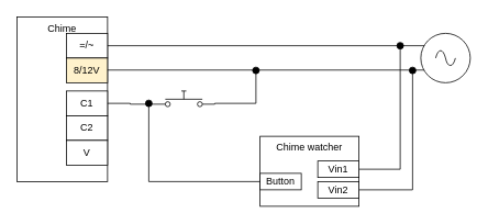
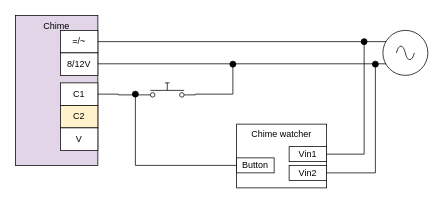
  <mxCell id="0" />
  <mxCell id="1" parent="0" />
- <mxCell id="2" value="Chime" style="rounded=0;whiteSpace=wrap;html=1;verticalAlign=top;" vertex="1" parent="1"><mxGeometry x="20" y="20" width="110" height="200" as="geometry" /></mxCell>
+ <mxCell id="2" value="Chime" style="rounded=0;whiteSpace=wrap;html=1;verticalAlign=top;fillColor=#e1d5e7;" vertex="1" parent="1"><mxGeometry x="20" y="20" width="110" height="200" as="geometry" /></mxCell>
  <mxCell id="3" value="=/~" style="rounded=0;whiteSpace=wrap;html=1;" vertex="1" parent="1"><mxGeometry x="80" y="40" width="50" height="30" as="geometry" /></mxCell>
- <mxCell id="4" value="8/12V" style="rounded=0;whiteSpace=wrap;html=1;fillColor=#fff2cc;" vertex="1" parent="1"><mxGeometry x="80" y="70" width="50" height="30" as="geometry" /></mxCell>
+ <mxCell id="4" value="8/12V" style="rounded=0;whiteSpace=wrap;html=1;" vertex="1" parent="1"><mxGeometry x="80" y="70" width="50" height="30" as="geometry" /></mxCell>
  <mxCell id="5" value="C1" style="rounded=0;whiteSpace=wrap;html=1;" vertex="1" parent="1"><mxGeometry x="80" y="110" width="50" height="30" as="geometry" /></mxCell>
- <mxCell id="6" value="C2" style="rounded=0;whiteSpace=wrap;html=1;" vertex="1" parent="1"><mxGeometry x="80" y="140" width="50" height="30" as="geometry" /></mxCell>
+ <mxCell id="6" value="C2" style="rounded=0;whiteSpace=wrap;html=1;fillColor=#fff2cc;" vertex="1" parent="1"><mxGeometry x="80" y="140" width="50" height="30" as="geometry" /></mxCell>
  <mxCell id="7" value="V" style="rounded=0;whiteSpace=wrap;html=1;" vertex="1" parent="1"><mxGeometry x="80" y="170" width="50" height="30" as="geometry" /></mxCell>
  <mxCell id="8" value="" style="endArrow=none;html=1;rounded=0;exitX=1;exitY=0.5;exitDx=0;exitDy=0;" edge="1" parent="1" source="3"><mxGeometry width="50" height="50" relative="1" as="geometry"><mxPoint x="230" y="240" as="sourcePoint" /><mxPoint x="520" y="55" as="targetPoint" /></mxGeometry></mxCell>
  <mxCell id="9" value="" style="endArrow=none;html=1;rounded=0;exitX=1;exitY=0.5;exitDx=0;exitDy=0;" edge="1" parent="1"><mxGeometry width="50" height="50" relative="1" as="geometry"><mxPoint x="130" y="84.58" as="sourcePoint" /><mxPoint x="520" y="84.58" as="targetPoint" /></mxGeometry></mxCell>
  <mxCell id="10" value="" style="pointerEvents=1;verticalLabelPosition=bottom;shadow=0;dashed=0;align=center;html=1;verticalAlign=top;shape=mxgraph.electrical.signal_sources.source;aspect=fixed;points=[[0.5,0,0],[1,0.5,0],[0.5,1,0],[0,0.5,0]];elSignalType=ac;" vertex="1" parent="1"><mxGeometry x="510" y="40" width="60" height="60" as="geometry" /></mxCell>
  <mxCell id="11" value="" style="edgeStyle=elbowEdgeStyle;elbow=vertical;endArrow=oval;html=1;curved=0;rounded=0;endSize=8;startSize=8;endFill=1;exitX=1;exitY=0.8;exitDx=0;exitDy=0;" edge="1" parent="1" source="13"><mxGeometry width="50" height="50" relative="1" as="geometry"><mxPoint x="260" y="125" as="sourcePoint" /><mxPoint x="310" y="85" as="targetPoint" /><Array as="points"><mxPoint x="220" y="125" /></Array></mxGeometry></mxCell>
  <mxCell id="12" style="edgeStyle=orthogonalEdgeStyle;rounded=0;orthogonalLoop=1;jettySize=auto;html=1;exitX=0;exitY=0.8;exitDx=0;exitDy=0;entryX=1;entryY=0.5;entryDx=0;entryDy=0;endArrow=none;endFill=0;" edge="1" parent="1" source="13" target="5"><mxGeometry relative="1" as="geometry" /></mxCell>
  <mxCell id="13" value="" style="html=1;shape=mxgraph.electrical.electro-mechanical.pushbutton;aspect=fixed;elSwitchState=off;" vertex="1" parent="1"><mxGeometry x="185" y="110" width="75" height="20" as="geometry" /></mxCell>
  <mxCell id="14" value="" style="edgeStyle=elbowEdgeStyle;elbow=vertical;endArrow=oval;html=1;curved=0;rounded=0;endSize=8;startSize=8;endFill=1;exitX=1;exitY=0.5;exitDx=0;exitDy=0;" edge="1" parent="1" source="17"><mxGeometry width="50" height="50" relative="1" as="geometry"><mxPoint x="435" y="200" as="sourcePoint" /><mxPoint x="485" y="55" as="targetPoint" /><Array as="points"><mxPoint x="460" y="205" /></Array></mxGeometry></mxCell>
  <mxCell id="15" value="Chime watcher" style="rounded=0;whiteSpace=wrap;html=1;horizontal=1;verticalAlign=top;" vertex="1" parent="1"><mxGeometry x="315" y="165" width="120" height="85" as="geometry" /></mxCell>
  <mxCell id="16" value="" style="edgeStyle=elbowEdgeStyle;elbow=vertical;endArrow=oval;html=1;curved=0;rounded=0;endSize=8;startSize=8;endFill=1;exitX=1;exitY=0.5;exitDx=0;exitDy=0;" edge="1" parent="1" source="18"><mxGeometry width="50" height="50" relative="1" as="geometry"><mxPoint x="450" y="230" as="sourcePoint" /><mxPoint x="500" y="85" as="targetPoint" /><Array as="points"><mxPoint x="465" y="230" /></Array></mxGeometry></mxCell>
  <mxCell id="17" value="Vin1" style="rounded=0;whiteSpace=wrap;html=1;" vertex="1" parent="1"><mxGeometry x="385" y="195" width="50" height="20" as="geometry" /></mxCell>
  <mxCell id="18" value="Vin2" style="rounded=0;whiteSpace=wrap;html=1;" vertex="1" parent="1"><mxGeometry x="385" y="220" width="50" height="20" as="geometry" /></mxCell>
  <mxCell id="19" value="Button" style="rounded=0;whiteSpace=wrap;html=1;" vertex="1" parent="1"><mxGeometry x="315" y="210" width="50" height="20" as="geometry" /></mxCell>
  <mxCell id="20" value="" style="edgeStyle=elbowEdgeStyle;elbow=vertical;endArrow=oval;html=1;curved=0;rounded=0;endSize=8;startSize=8;endFill=1;exitX=0;exitY=0.5;exitDx=0;exitDy=0;" edge="1" parent="1" source="19"><mxGeometry width="50" height="50" relative="1" as="geometry"><mxPoint x="280" y="275" as="sourcePoint" /><mxPoint x="180" y="125" as="targetPoint" /><Array as="points"><mxPoint x="190" y="220" /></Array></mxGeometry></mxCell>
